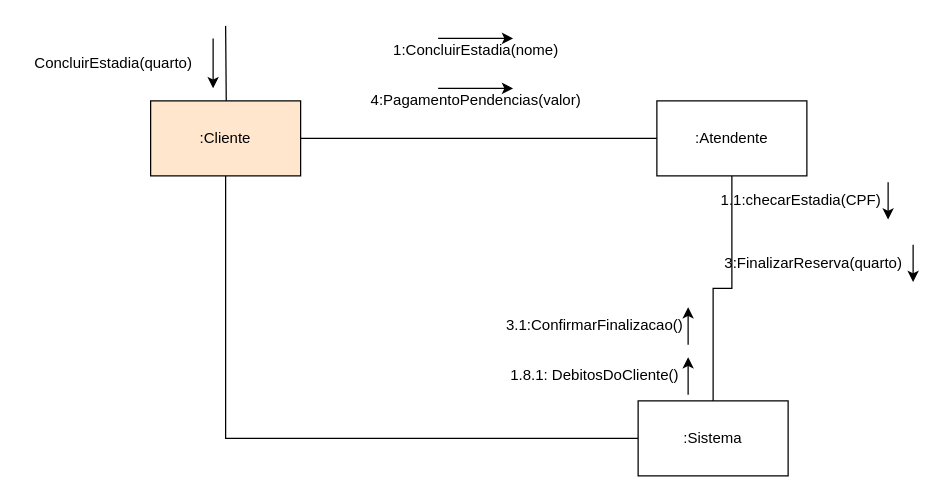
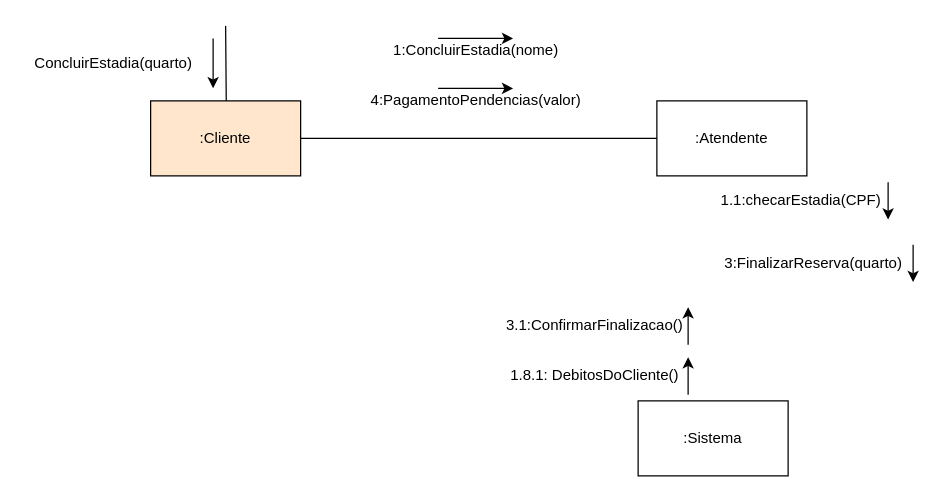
  <mxCell id="0" />
  <mxCell id="1" parent="0" />
  <mxCell id="2" value=":Atendente" style="rounded=0;whiteSpace=wrap;html=1;" parent="1" vertex="1"><mxGeometry x="525" y="80" width="120" height="60" as="geometry" /></mxCell>
- <mxCell id="3" style="edgeStyle=orthogonalEdgeStyle;rounded=0;orthogonalLoop=1;jettySize=auto;html=1;entryX=0.5;entryY=1;entryDx=0;entryDy=0;endArrow=none;endFill=0;" edge="1" parent="1" source="5" target="2"><mxGeometry relative="1" as="geometry" /></mxCell>
- <mxCell id="4" style="edgeStyle=orthogonalEdgeStyle;rounded=0;orthogonalLoop=1;jettySize=auto;html=1;exitX=0;exitY=0.5;exitDx=0;exitDy=0;entryX=0.5;entryY=1;entryDx=0;entryDy=0;endArrow=none;endFill=0;" edge="1" parent="1" source="5" target="7"><mxGeometry relative="1" as="geometry" /></mxCell>
  <mxCell id="5" value=":Sistema" style="rounded=0;whiteSpace=wrap;html=1;" parent="1" vertex="1"><mxGeometry x="510" y="320" width="120" height="60" as="geometry" /></mxCell>
  <mxCell id="6" style="edgeStyle=orthogonalEdgeStyle;rounded=0;orthogonalLoop=1;jettySize=auto;html=1;exitX=1;exitY=0.5;exitDx=0;exitDy=0;entryX=0;entryY=0.5;entryDx=0;entryDy=0;endArrow=none;endFill=0;" edge="1" parent="1" source="7" target="2"><mxGeometry relative="1" as="geometry" /></mxCell>
  <mxCell id="7" value=":Cliente" style="rounded=0;whiteSpace=wrap;html=1;fillColor=#ffe6cc;" parent="1" vertex="1"><mxGeometry x="120" y="80" width="120" height="60" as="geometry" /></mxCell>
  <mxCell id="8" value="" style="endArrow=none;html=1;rounded=0;" edge="1" parent="1"><mxGeometry width="50" height="50" relative="1" as="geometry"><mxPoint x="180.5" y="80" as="sourcePoint" /><mxPoint x="180" y="20" as="targetPoint" /></mxGeometry></mxCell>
  <mxCell id="9" value="ConcluirEstadia(quarto)" style="text;html=1;align=center;verticalAlign=middle;resizable=0;points=[];autosize=1;strokeColor=none;fillColor=none;" vertex="1" parent="1"><mxGeometry y="40" width="140" height="20" as="geometry" x="20" /></mxCell>
  <mxCell id="10" value="" style="endArrow=classic;html=1;rounded=0;" edge="1" parent="1"><mxGeometry width="50" height="50" relative="1" as="geometry"><mxPoint x="170" y="30" as="sourcePoint" /><mxPoint x="170" y="70" as="targetPoint" /></mxGeometry></mxCell>
  <mxCell id="11" value="1.1:checarEstadia(CPF)" style="text;html=1;align=center;verticalAlign=middle;resizable=0;points=[];autosize=1;strokeColor=none;fillColor=none;" vertex="1" parent="1"><mxGeometry x="570" y="150" width="140" height="20" as="geometry" /></mxCell>
  <mxCell id="12" value="1.8.1: DebitosDoCliente()" style="text;html=1;align=center;verticalAlign=middle;resizable=0;points=[];autosize=1;strokeColor=none;fillColor=none;" vertex="1" parent="1"><mxGeometry x="400" y="290" width="150" height="20" as="geometry" /></mxCell>
  <mxCell id="13" value="" style="endArrow=classic;html=1;rounded=0;" edge="1" parent="1"><mxGeometry width="50" height="50" relative="1" as="geometry"><mxPoint x="550" y="315" as="sourcePoint" /><mxPoint x="550" y="285" as="targetPoint" /><Array as="points"><mxPoint x="550" y="295" /></Array></mxGeometry></mxCell>
  <mxCell id="14" value="" style="endArrow=classic;html=1;rounded=0;" edge="1" parent="1"><mxGeometry width="50" height="50" relative="1" as="geometry"><mxPoint x="710" y="145" as="sourcePoint" /><mxPoint x="710" y="175" as="targetPoint" /><Array as="points"><mxPoint x="710" y="155" /></Array></mxGeometry></mxCell>
  <mxCell id="15" value="1:ConcluirEstadia(nome)" style="text;html=1;align=center;verticalAlign=middle;resizable=0;points=[];autosize=1;strokeColor=none;fillColor=none;" vertex="1" parent="1"><mxGeometry x="305" y="30" width="150" height="20" as="geometry" /></mxCell>
  <mxCell id="16" value="" style="endArrow=classic;html=1;rounded=0;" edge="1" parent="1"><mxGeometry width="50" height="50" relative="1" as="geometry"><mxPoint x="350" y="30" as="sourcePoint" /><mxPoint x="410" y="30" as="targetPoint" /></mxGeometry></mxCell>
  <mxCell id="17" value="4:PagamentoPendencias(valor)" style="text;html=1;align=center;verticalAlign=middle;resizable=0;points=[];autosize=1;strokeColor=none;fillColor=none;" vertex="1" parent="1"><mxGeometry x="290" y="70" width="180" height="20" as="geometry" /></mxCell>
  <mxCell id="18" value="" style="endArrow=classic;html=1;rounded=0;" edge="1" parent="1"><mxGeometry width="50" height="50" relative="1" as="geometry"><mxPoint x="350" y="70" as="sourcePoint" /><mxPoint x="410" y="70" as="targetPoint" /></mxGeometry></mxCell>
  <mxCell id="19" value="3:FinalizarReserva(quarto)" style="text;html=1;align=center;verticalAlign=middle;resizable=0;points=[];autosize=1;strokeColor=none;fillColor=none;" vertex="1" parent="1"><mxGeometry x="570" y="200" width="160" height="20" as="geometry" /></mxCell>
  <mxCell id="20" value="" style="endArrow=classic;html=1;rounded=0;" edge="1" parent="1"><mxGeometry width="50" height="50" relative="1" as="geometry"><mxPoint x="730" y="195" as="sourcePoint" /><mxPoint x="730" y="225" as="targetPoint" /><Array as="points"><mxPoint x="730" y="205" /></Array></mxGeometry></mxCell>
  <mxCell id="21" value="3.1:ConfirmarFinalizacao()" style="text;html=1;align=center;verticalAlign=middle;resizable=0;points=[];autosize=1;strokeColor=none;fillColor=none;" vertex="1" parent="1"><mxGeometry x="395" y="250" width="160" height="20" as="geometry" /></mxCell>
  <mxCell id="22" value="" style="endArrow=classic;html=1;rounded=0;" edge="1" parent="1"><mxGeometry width="50" height="50" relative="1" as="geometry"><mxPoint x="550" y="275" as="sourcePoint" /><mxPoint x="550" y="245" as="targetPoint" /><Array as="points"><mxPoint x="550" y="255" /></Array></mxGeometry></mxCell>
